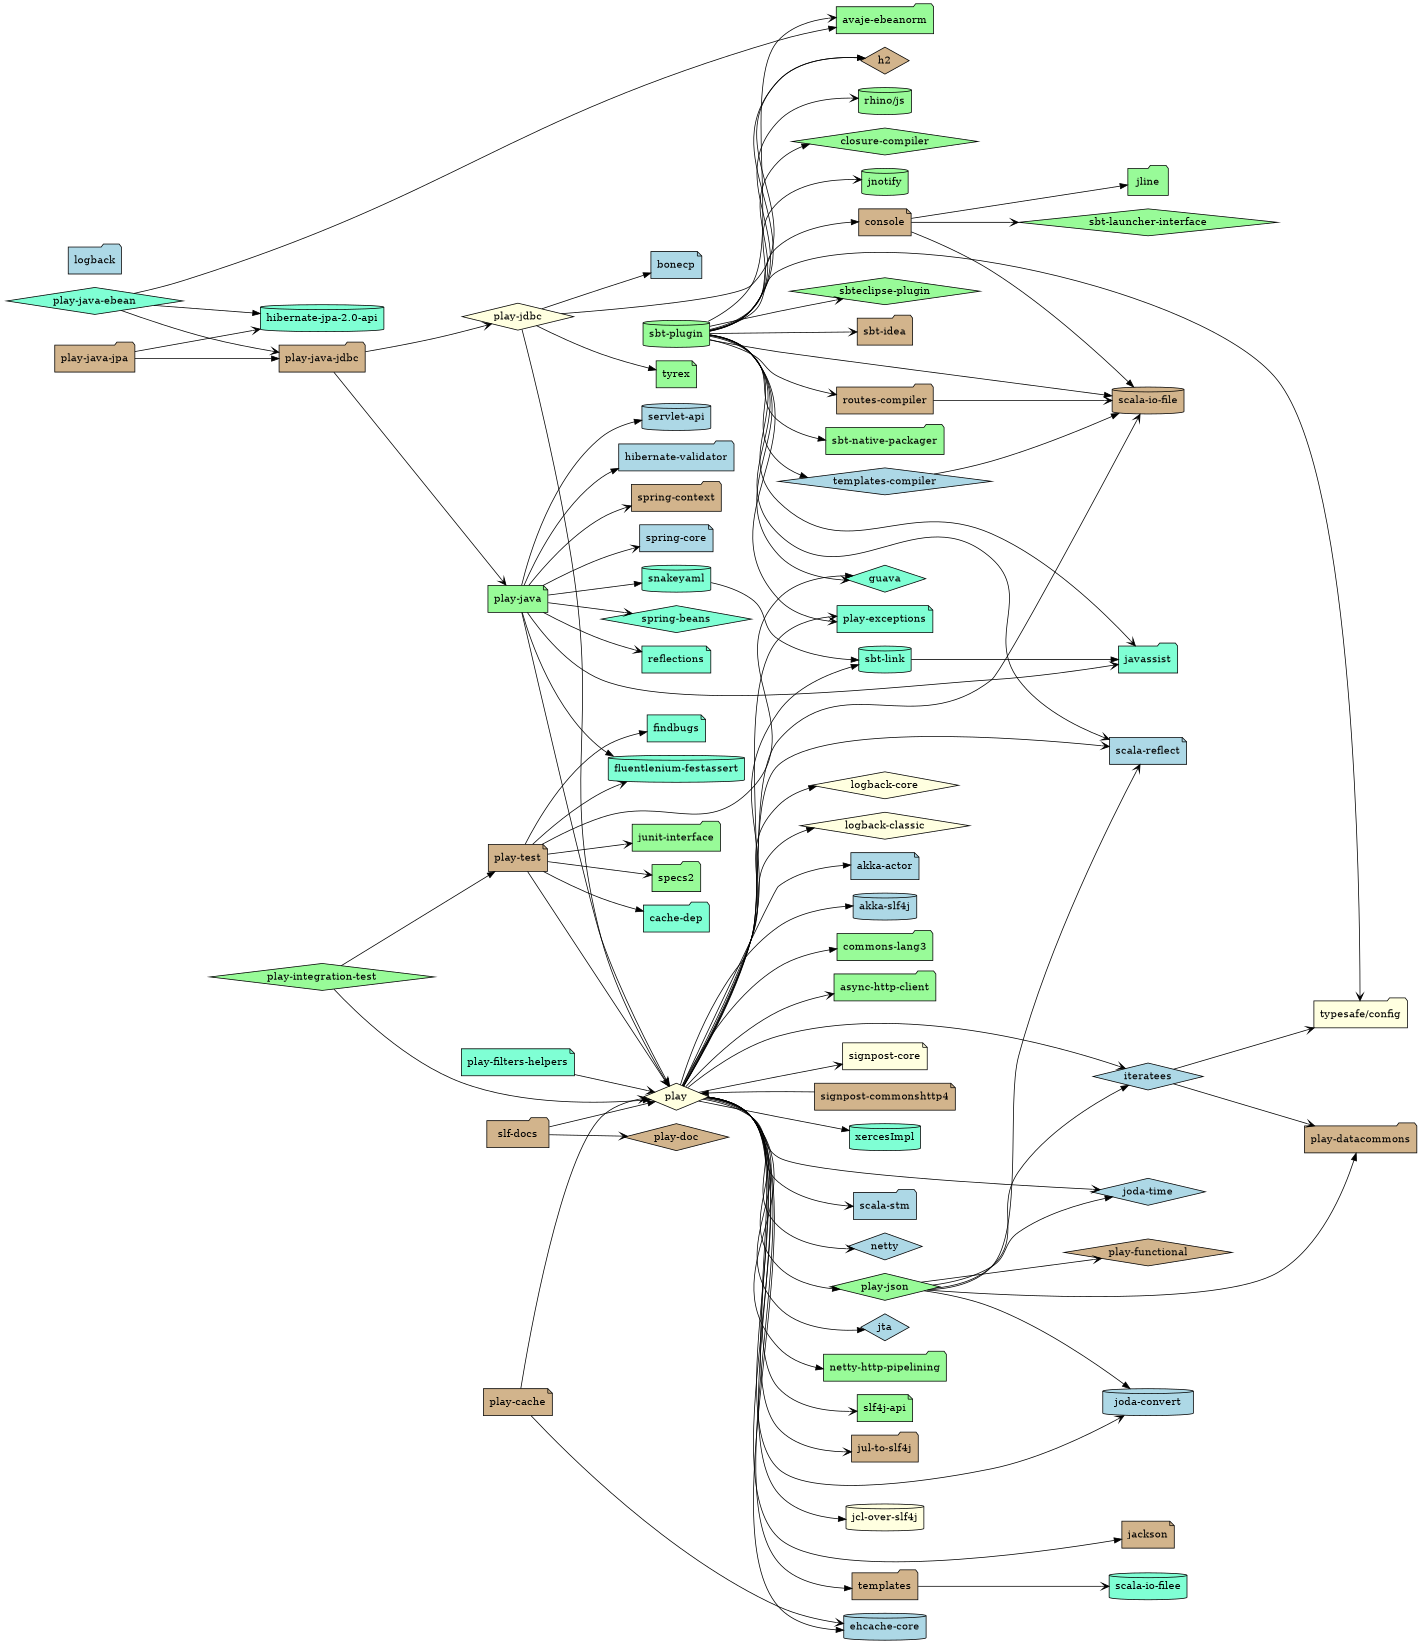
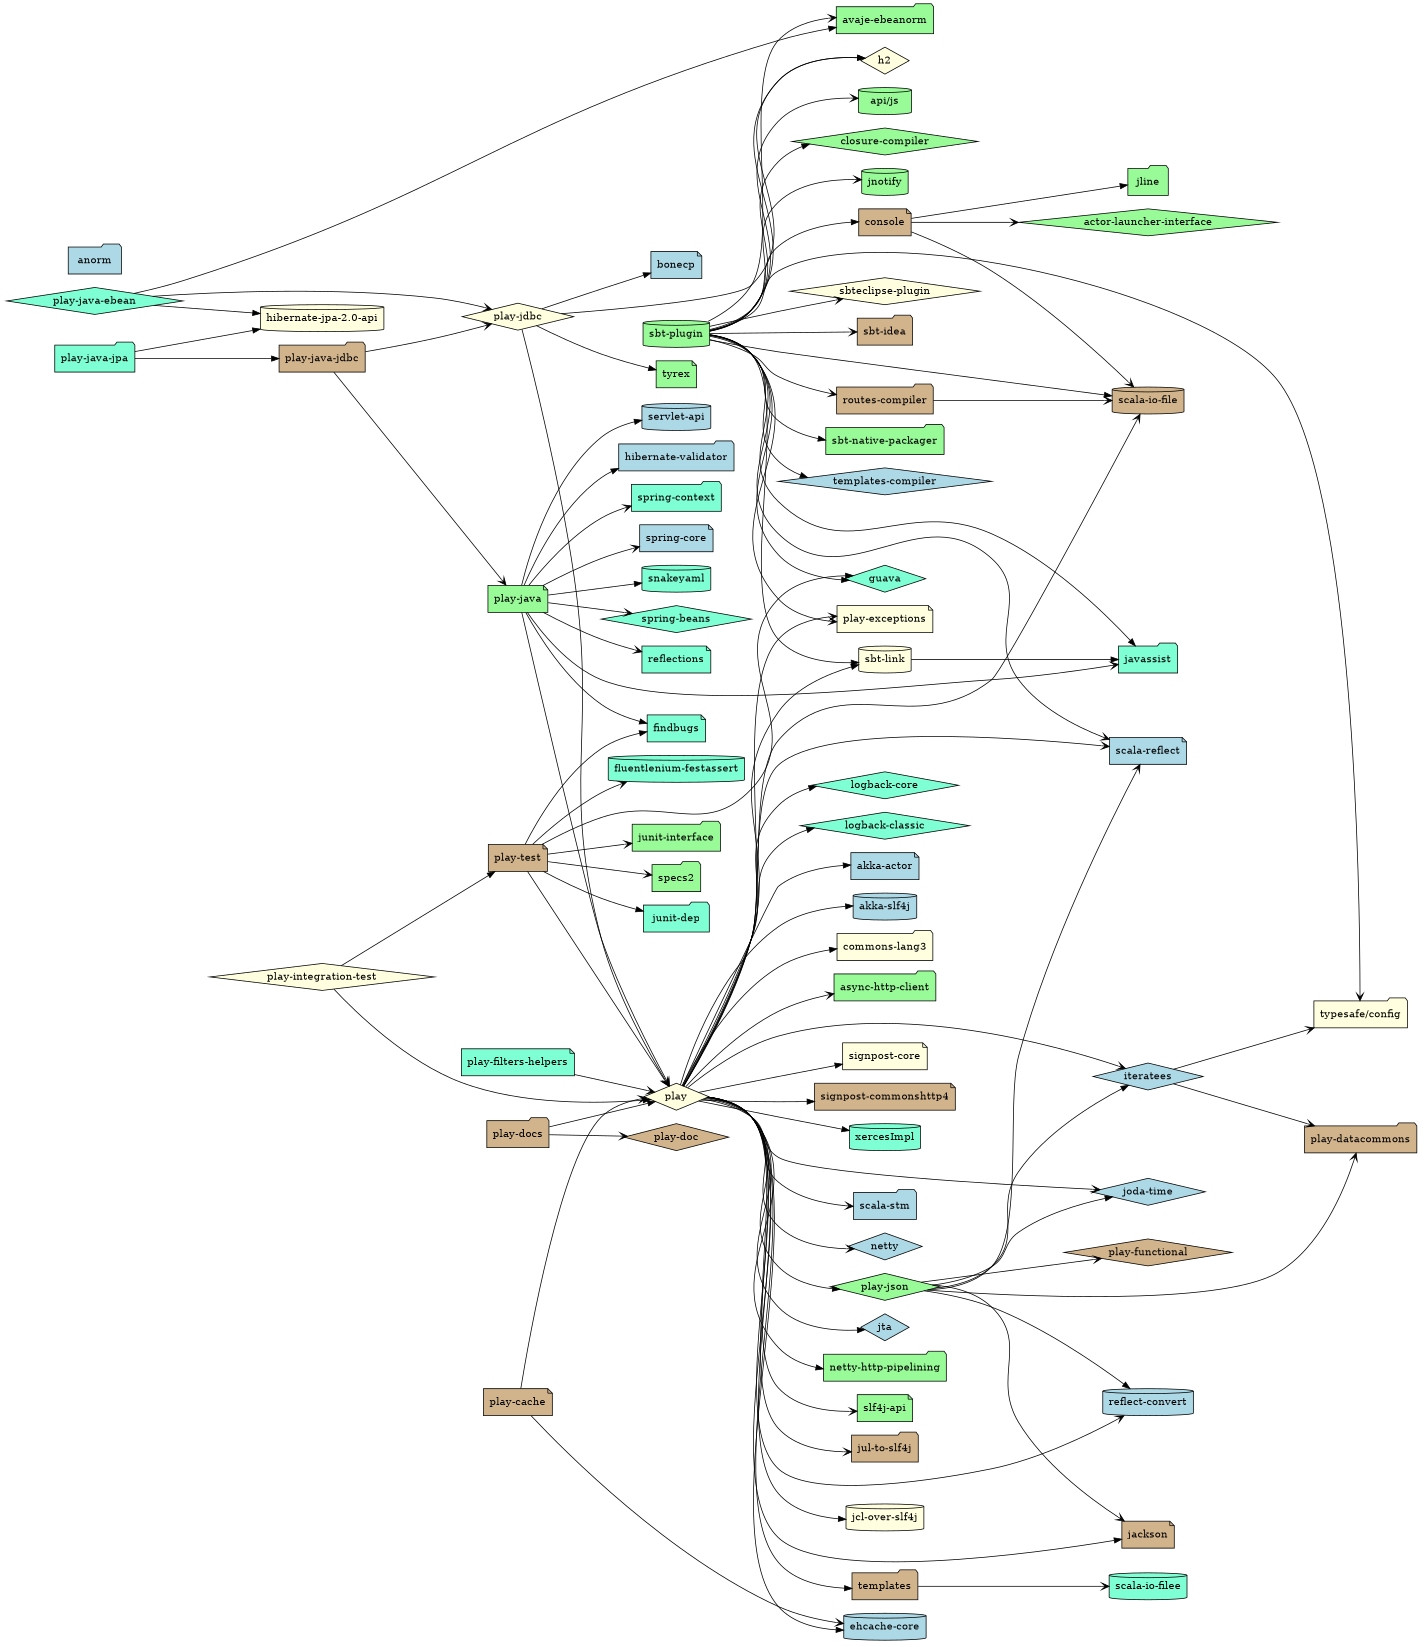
  digraph {
    rankdir=LR
    node [fillcolor=palegreen shape=folder style=filled]
    edge [arrowhead=vee]
    templates [fillcolor=tan]
    "scala-io-filee" [fillcolor=aquamarine shape=cylinder]
-   anorm [fillcolor=lightblue label=logback]
-   "sbt-link" [fillcolor=aquamarine shape=cylinder]
+   anorm [fillcolor=lightblue]
+   "sbt-link" [fillcolor=lightyellow shape=cylinder]
    javassist [fillcolor=aquamarine]
    "routes-compiler" [fillcolor=tan]
    "scala-io-file" [fillcolor=tan shape=cylinder]
    "templates-compiler" [fillcolor=lightblue shape=diamond]
    iteratees [fillcolor=lightblue shape=diamond]
    "typesafe/config" [fillcolor=lightyellow]
    "play-datacommons" [fillcolor=tan]
    "scala-stm" [fillcolor=lightblue]
    "play-json" [shape=diamond]
    "play-functional" [fillcolor=tan shape=diamond]
    "joda-time" [fillcolor=lightblue shape=diamond]
-   "joda-convert" [fillcolor=lightblue shape=cylinder]
+   "joda-convert" [fillcolor=lightblue shape=cylinder label="reflect-convert"]
    jackson [fillcolor=tan shape=note]
    "scala-reflect" [fillcolor=lightblue shape=note]
    play [fillcolor=lightyellow shape=diamond]
-   "play-exceptions" [fillcolor=aquamarine shape=note]
+   "play-exceptions" [fillcolor=lightyellow shape=note]
    netty [fillcolor=lightblue shape=diamond]
    "netty-http-pipelining"
    "slf4j-api" [shape=note]
    "jul-to-slf4j" [fillcolor=tan]
    "jcl-over-slf4j" [fillcolor=lightyellow shape=cylinder]
-   "logback-core" [fillcolor=lightyellow shape=diamond]
-   "logback-classic" [fillcolor=lightyellow shape=diamond]
+   "logback-core" [fillcolor=aquamarine shape=diamond]
+   "logback-classic" [fillcolor=aquamarine shape=diamond]
    "akka-actor" [fillcolor=lightblue shape=note]
    "akka-slf4j" [fillcolor=lightblue shape=cylinder]
-   "commons-lang3"
+   "commons-lang3" [fillcolor=lightyellow]
    "async-http-client"
    "signpost-core" [fillcolor=lightyellow shape=note]
    "signpost-commonshttp4" [fillcolor=tan shape=note]
    xercesImpl [fillcolor=aquamarine shape=cylinder]
    "ehcache-core" [fillcolor=lightblue shape=cylinder]
    jta [fillcolor=lightblue shape=diamond]
    "play-java" [shape=note]
    snakeyaml [fillcolor=aquamarine shape=cylinder]
    "hibernate-validator" [fillcolor=lightblue]
-   "spring-context" [fillcolor=tan]
+   "spring-context" [fillcolor=aquamarine]
    "spring-core" [fillcolor=lightblue shape=note]
    "spring-beans" [fillcolor=aquamarine shape=diamond]
    reflections [fillcolor=aquamarine shape=note]
    findbugs [fillcolor=aquamarine shape=note]
    "servlet-api" [fillcolor=lightblue shape=cylinder]
    guava [fillcolor=aquamarine shape=diamond]
    "play-jdbc" [fillcolor=lightyellow shape=diamond]
    bonecp [fillcolor=lightblue shape=note]
-   h2 [fillcolor=tan shape=diamond]
+   h2 [fillcolor=lightyellow shape=diamond]
    tyrex [shape=note]
    "play-java-jdbc" [fillcolor=tan]
-   "play-java-jpa" [fillcolor=tan]
-   "hibernate-jpa-2.0-api" [fillcolor=aquamarine shape=cylinder]
+   "play-java-jpa" [fillcolor=aquamarine]
+   "hibernate-jpa-2.0-api" [fillcolor=lightyellow shape=cylinder]
    "play-java-ebean" [fillcolor=aquamarine shape=diamond]
    "avaje-ebeanorm"
    "play-test" [fillcolor=tan shape=note]
    specs2
-   "junit-dep" [fillcolor=aquamarine label="cache-dep"]
+   "junit-dep" [fillcolor=aquamarine]
    "junit-interface"
    "fluentlenium-festassert" [fillcolor=aquamarine shape=cylinder]
-   "play-docs" [fillcolor=tan label="slf-docs"]
+   "play-docs" [fillcolor=tan]
    "play-doc" [fillcolor=tan shape=diamond]
    "sbt-plugin" [shape=cylinder]
    console [fillcolor=tan shape=note]
-   "rhino/js" [shape=cylinder]
+   "rhino/js" [shape=cylinder label="api/js"]
    "closure-compiler" [shape=diamond]
    jnotify [shape=cylinder]
-   "sbteclipse-plugin" [shape=diamond]
+   "sbteclipse-plugin" [fillcolor=lightyellow shape=diamond]
    "sbt-idea" [fillcolor=tan]
    "sbt-native-packager"
-   "sbt-launcher-interface" [shape=diamond]
+   "sbt-launcher-interface" [shape=diamond label="actor-launcher-interface"]
    jline
    "play-filters-helpers" [fillcolor=aquamarine shape=note]
-   "play-integration-test" [shape=diamond]
+   "play-integration-test" [fillcolor=lightyellow shape=diamond]
    "play-cache" [fillcolor=tan shape=note]
    templates -> "scala-io-filee"
    "sbt-link" -> javassist [arrowhead=normal]
    "routes-compiler" -> "scala-io-file"
-   "templates-compiler" -> "scala-io-file" [arrowhead=normal]
    iteratees -> "typesafe/config"
    iteratees -> "play-datacommons"
    "play-json" -> iteratees [arrowhead=normal]
-   "play-json" -> "play-datacommons" [arrowhead=normal]
+   "play-json" -> "play-datacommons"
    "play-json" -> "play-functional"
    "play-json" -> "joda-time" [arrowhead=normal]
    "play-json" -> "joda-convert" [arrowhead=normal]
+   "play-json" -> jackson
    "play-json" -> "scala-reflect"
    play -> templates [arrowhead=normal]
    play -> "sbt-link" [arrowhead=normal]
    play -> "scala-io-file"
    play -> iteratees
    play -> "scala-stm"
    play -> "play-json" [arrowhead=normal]
    play -> "joda-time"
    play -> "joda-convert"
    play -> jackson [arrowhead=normal]
    play -> "scala-reflect"
    play -> "play-exceptions"
    play -> netty
    play -> "netty-http-pipelining" [arrowhead=normal]
    play -> "slf4j-api"
    play -> "jul-to-slf4j"
    play -> "jcl-over-slf4j" [arrowhead=normal]
    play -> "logback-core" [arrowhead=normal]
    play -> "logback-classic" [arrowhead=normal]
    play -> "akka-actor" [arrowhead=normal]
    play -> "akka-slf4j" [arrowhead=normal]
    play -> "commons-lang3" [arrowhead=normal]
    play -> "async-http-client"
-   play -> "signpost-core"
-   "signpost-commonshttp4" -> play [arrowhead=normal]
+   play -> "signpost-core" [arrowhead=normal]
+   play -> "signpost-commonshttp4" [arrowhead=normal]
    play -> xercesImpl [arrowhead=normal]
    play -> "ehcache-core" [arrowhead=normal]
    play -> jta [arrowhead=normal]
    "play-java" -> javassist
-   "play-java" -> play [arrowhead=normal]
+   "play-java" -> play
    "play-java" -> snakeyaml [arrowhead=normal]
    "play-java" -> "hibernate-validator" [arrowhead=normal]
    "play-java" -> "spring-context"
    "play-java" -> "spring-core"
    "play-java" -> "spring-beans"
    "play-java" -> reflections
-   "play-java" -> "fluentlenium-festassert" [arrowhead=normal]
+   "play-java" -> findbugs [arrowhead=normal]
    "play-java" -> "servlet-api" [arrowhead=normal]
    "play-jdbc" -> play
    "play-jdbc" -> bonecp [arrowhead=normal]
    "play-jdbc" -> h2 [arrowhead=normal]
    "play-jdbc" -> tyrex [arrowhead=normal]
    "play-java-jdbc" -> "play-java"
    "play-java-jdbc" -> "play-jdbc"
    "play-java-jpa" -> "play-java-jdbc" [arrowhead=normal]
-   "play-java-jpa" -> "hibernate-jpa-2.0-api"
-   "play-java-ebean" -> "play-java-jdbc"
+   "play-java-jpa" -> "hibernate-jpa-2.0-api" [arrowhead=normal]
+   "play-java-ebean" -> "play-jdbc"
    "play-java-ebean" -> "hibernate-jpa-2.0-api" [arrowhead=normal]
    "play-java-ebean" -> "avaje-ebeanorm" [arrowhead=normal]
    "play-test" -> play
    "play-test" -> findbugs [arrowhead=normal]
    "play-test" -> guava [arrowhead=normal]
    "play-test" -> specs2
    "play-test" -> "junit-dep" [arrowhead=normal]
    "play-test" -> "junit-interface"
    "play-test" -> "fluentlenium-festassert"
    "play-docs" -> play [arrowhead=normal]
    "play-docs" -> "play-doc"
-   snakeyaml -> "sbt-link" [arrowhead=normal]
-   "sbt-plugin" -> javassist
+   "sbt-plugin" -> "sbt-link" [arrowhead=normal]
+   "sbt-plugin" -> javassist [arrowhead=normal]
    "sbt-plugin" -> "routes-compiler"
    "sbt-plugin" -> "scala-io-file" [arrowhead=normal]
    "sbt-plugin" -> "templates-compiler" [arrowhead=normal]
    "sbt-plugin" -> "typesafe/config"
    "sbt-plugin" -> "scala-reflect"
    "sbt-plugin" -> "play-exceptions"
-   "sbt-plugin" -> guava
+   "sbt-plugin" -> guava [arrowhead=normal]
    "sbt-plugin" -> h2 [arrowhead=normal]
    "sbt-plugin" -> "avaje-ebeanorm"
    "sbt-plugin" -> console [arrowhead=normal]
    "sbt-plugin" -> "rhino/js"
    "sbt-plugin" -> "closure-compiler" [arrowhead=normal]
    "sbt-plugin" -> jnotify
    "sbt-plugin" -> "sbteclipse-plugin"
    "sbt-plugin" -> "sbt-idea"
    "sbt-plugin" -> "sbt-native-packager" [arrowhead=normal]
-   console -> "scala-io-file" [arrowhead=normal]
+   console -> "scala-io-file"
    console -> "sbt-launcher-interface"
    console -> jline [arrowhead=normal]
    "play-filters-helpers" -> play
    "play-integration-test" -> play [arrowhead=normal]
    "play-integration-test" -> "play-test" [arrowhead=normal]
    "play-cache" -> play
    "play-cache" -> "ehcache-core"
  }
